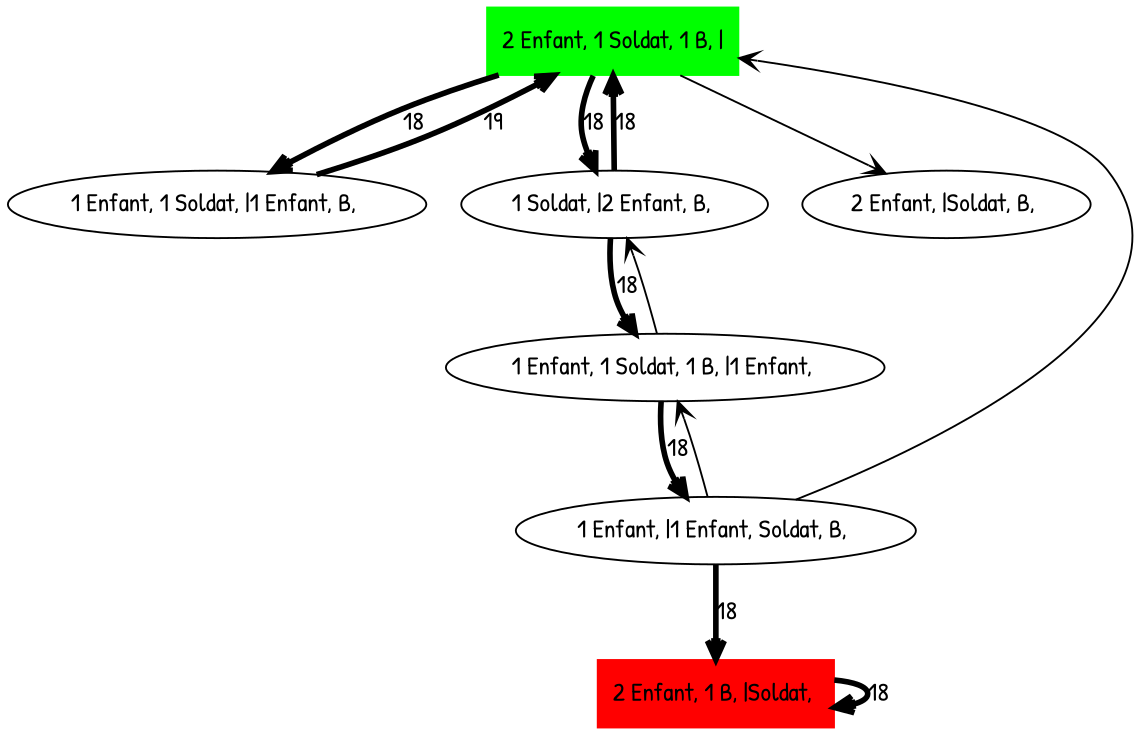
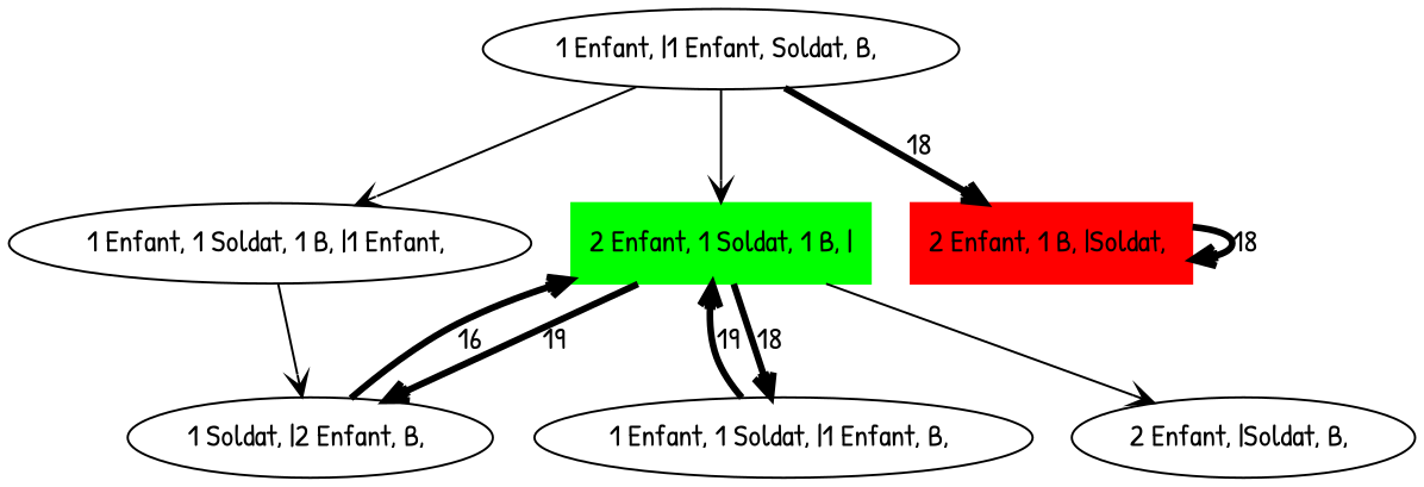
  digraph {
    fontname="Patrick Hand"
    node [fontname="Patrick Hand"]
    edge [arrowhead=open fontname="Patrick Hand" penwidth=3]
    n1 [color=green label="2 Enfant, 1 Soldat, 1 B, |" shape=box style=filled]
    "1 Enfant, 1 Soldat, |1 Enfant, B, "
    "1 Soldat, |2 Enfant, B, "
    "2 Enfant, |Soldat, B, "
    "1 Enfant, 1 Soldat, 1 B, |1 Enfant, "
    n6 [color=red label="2 Enfant, 1 B, |Soldat, " shape=box style=filled]
    "1 Enfant, |1 Enfant, Soldat, B, "
    n1 -> "1 Enfant, 1 Soldat, |1 Enfant, B, " [label=18]
-   n1 -> "1 Soldat, |2 Enfant, B, " [label=18]
+   n1 -> "1 Soldat, |2 Enfant, B, " [label=19]
    n1 -> "2 Enfant, |Soldat, B, " [penwidth=""]
    "1 Enfant, 1 Soldat, |1 Enfant, B, " -> n1 [label=19]
-   "1 Soldat, |2 Enfant, B, " -> n1 [label=18]
-   "1 Soldat, |2 Enfant, B, " -> "1 Enfant, 1 Soldat, 1 B, |1 Enfant, " [label=18]
+   "1 Soldat, |2 Enfant, B, " -> n1 [label=16]
    "1 Enfant, 1 Soldat, 1 B, |1 Enfant, " -> "1 Soldat, |2 Enfant, B, " [penwidth=""]
-   "1 Enfant, 1 Soldat, 1 B, |1 Enfant, " -> "1 Enfant, |1 Enfant, Soldat, B, " [label=18]
    n6 -> n6 [label=18]
    "1 Enfant, |1 Enfant, Soldat, B, " -> n1 [penwidth=""]
    "1 Enfant, |1 Enfant, Soldat, B, " -> "1 Enfant, 1 Soldat, 1 B, |1 Enfant, " [penwidth=""]
    "1 Enfant, |1 Enfant, Soldat, B, " -> n6 [label=18]
  }
